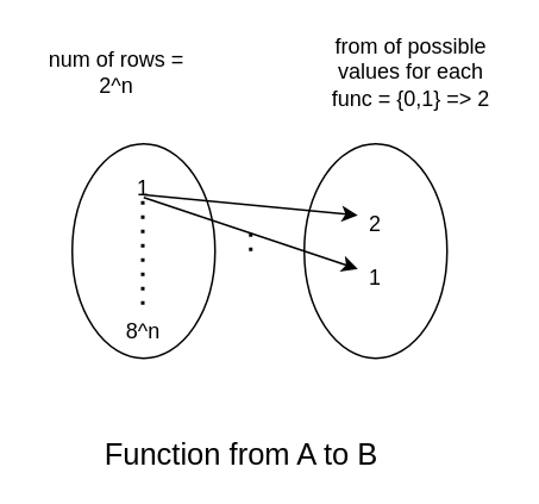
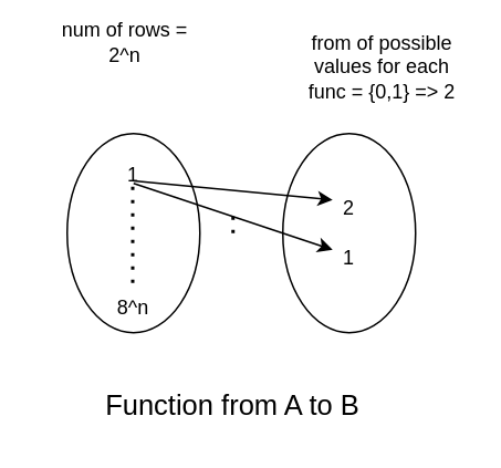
  <mxCell id="0" />
  <mxCell id="1" parent="0" />
  <mxCell id="2" value="" style="ellipse;whiteSpace=wrap;html=1;direction=south;" vertex="1" parent="1"><mxGeometry x="40" y="80" width="80" height="120" as="geometry" /></mxCell>
  <mxCell id="3" value="" style="ellipse;whiteSpace=wrap;html=1;direction=south;" vertex="1" parent="1"><mxGeometry x="170" y="80" width="80" height="120" as="geometry" /></mxCell>
- <mxCell id="4" value="num of rows = 2^n" style="text;html=1;align=center;verticalAlign=middle;whiteSpace=wrap;rounded=0;" vertex="1" parent="1"><mxGeometry x="20" y="20" width="90" height="40" as="geometry" /></mxCell>
+ <mxCell id="4" value="num of rows = 2^n" style="text;html=1;align=center;verticalAlign=middle;whiteSpace=wrap;rounded=0;" vertex="1" parent="1"><mxGeometry x="30" y="5" width="90" height="40" as="geometry" /></mxCell>
  <mxCell id="5" value="from of possible values for each func = {0,1} =&amp;gt; 2" style="text;html=1;align=center;verticalAlign=middle;whiteSpace=wrap;rounded=0;" vertex="1" parent="1"><mxGeometry x="180" y="20" width="100" height="40" as="geometry" /></mxCell>
- <mxCell id="6" value="&lt;font style=&quot;font-size: 17px;&quot;&gt;Function from A to B&lt;/font&gt;" style="text;html=1;align=center;verticalAlign=middle;whiteSpace=wrap;rounded=0;" vertex="1" parent="1"><mxGeometry x="55" y="240" width="160" height="30" as="geometry" /></mxCell>
+ <mxCell id="6" value="&lt;font style=&quot;font-size: 17px;&quot;&gt;Function from A to B&lt;/font&gt;" style="text;html=1;align=center;verticalAlign=middle;whiteSpace=wrap;rounded=0;" vertex="1" parent="1"><mxGeometry x="60" y="230" width="160" height="30" as="geometry" /></mxCell>
  <mxCell id="7" value="" style="endArrow=none;dashed=1;html=1;dashPattern=1 3;strokeWidth=2;rounded=0;" edge="1" parent="1"><mxGeometry width="50" height="50" relative="1" as="geometry"><mxPoint x="79.5" y="170" as="sourcePoint" /><mxPoint x="79.5" y="110" as="targetPoint" /></mxGeometry></mxCell>
  <mxCell id="8" value="2" style="text;html=1;align=center;verticalAlign=middle;whiteSpace=wrap;rounded=0;" vertex="1" parent="1"><mxGeometry x="180" y="110" width="60" height="30" as="geometry" /></mxCell>
  <mxCell id="9" value="1" style="text;html=1;align=center;verticalAlign=middle;whiteSpace=wrap;rounded=0;" vertex="1" parent="1"><mxGeometry x="180" y="140" width="60" height="30" as="geometry" /></mxCell>
  <mxCell id="10" value="1" style="text;html=1;align=center;verticalAlign=middle;whiteSpace=wrap;rounded=0;" vertex="1" parent="1"><mxGeometry x="50" y="90" width="60" height="30" as="geometry" /></mxCell>
  <mxCell id="11" value="8^n" style="text;html=1;align=center;verticalAlign=middle;whiteSpace=wrap;rounded=0;" vertex="1" parent="1"><mxGeometry x="50" y="170" width="60" height="30" as="geometry" /></mxCell>
  <mxCell id="12" value="" style="endArrow=classic;html=1;rounded=0;" edge="1" parent="1"><mxGeometry width="50" height="50" relative="1" as="geometry"><mxPoint x="80" y="108.462" as="sourcePoint" /><mxPoint x="200" y="120" as="targetPoint" /></mxGeometry></mxCell>
  <mxCell id="13" value="" style="endArrow=none;dashed=1;html=1;dashPattern=1 3;strokeWidth=2;rounded=0;" edge="1" parent="1"><mxGeometry width="50" height="50" relative="1" as="geometry"><mxPoint x="140" y="140" as="sourcePoint" /><mxPoint x="140" y="130" as="targetPoint" /></mxGeometry></mxCell>
  <mxCell id="14" value="" style="endArrow=classic;html=1;rounded=0;" edge="1" parent="1"><mxGeometry width="50" height="50" relative="1" as="geometry"><mxPoint x="80" y="110" as="sourcePoint" /><mxPoint x="200" y="150" as="targetPoint" /></mxGeometry></mxCell>
